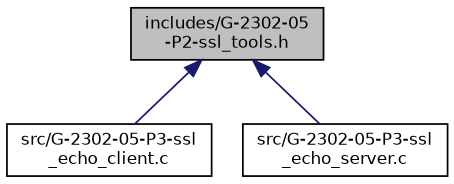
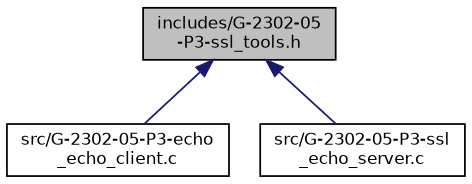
  digraph {
    node [color=black fillcolor=white fontname=Helvetica fontsize=10 shape=record style=filled]
    edge [color=midnightblue dir=back fontname=Helvetica fontsize=10 labelfontname=Helvetica labelfontsize=10 style=solid]
-   n1 [fillcolor=grey75 fontcolor=black height=0.2 label="includes/G-2302-05\l-P2-ssl_tools.h" width=0.4]
-   n2 [height=0.2 label="src/G-2302-05-P3-ssl\l_echo_client.c" width=0.4]
+   n1 [fillcolor=grey75 fontcolor=black height=0.2 label="includes/G-2302-05\l-P3-ssl_tools.h" width=0.4]
+   n2 [height=0.2 label="src/G-2302-05-P3-echo\l_echo_client.c" width=0.4]
    n3 [height=0.2 label="src/G-2302-05-P3-ssl\l_echo_server.c" width=0.4]
    n1 -> n2
    n1 -> n3
  }
